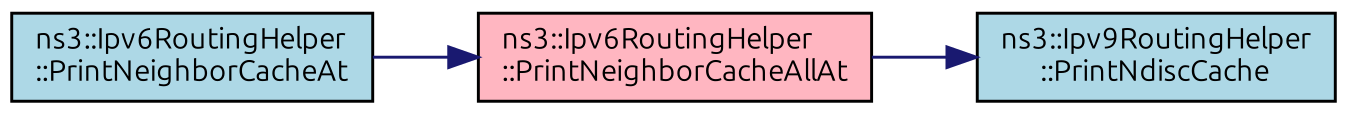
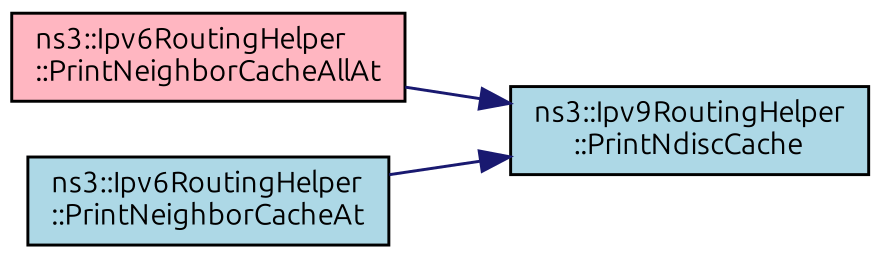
  digraph {
    fontname=Ubuntu
    rankdir=RL
    node [color=black fillcolor=lightblue fontname=Ubuntu fontsize=10 shape=record style=filled]
    edge [color=midnightblue dir=back fontname=Ubuntu fontsize=10 labelfontname=Helvetica labelfontsize=10 style=solid]
    n1 [fontcolor=black height=0.2 label="ns3::Ipv9RoutingHelper\l::PrintNdiscCache" width=0.4]
    n2 [fillcolor=lightpink height=0.2 label="ns3::Ipv6RoutingHelper\l::PrintNeighborCacheAllAt" width=0.4]
    n3 [height=0.2 label="ns3::Ipv6RoutingHelper\l::PrintNeighborCacheAt" width=0.4]
    n1 -> n2
-   n2 -> n3
+   n1 -> n3
  }
